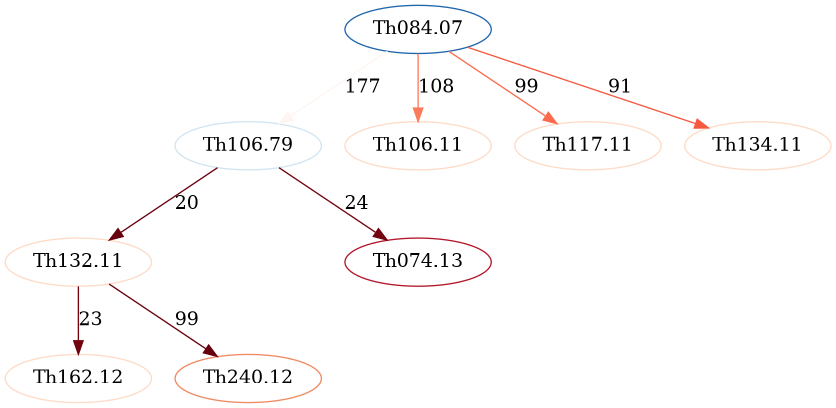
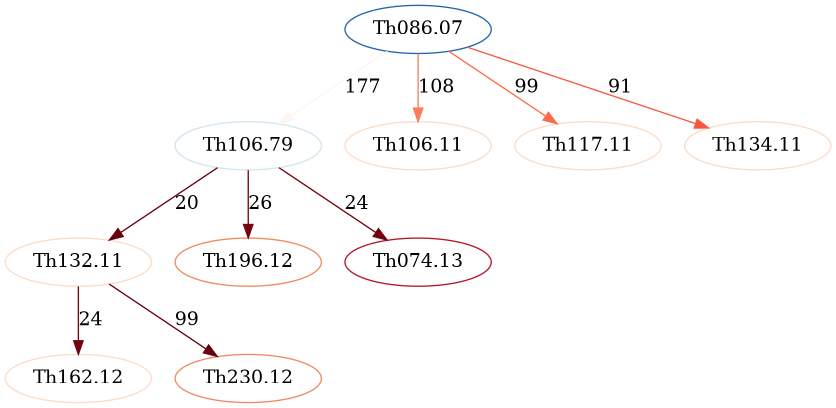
  digraph {
    node [color="#FDDBC7" dates=1461 "label.cex"=1 year=2011]
    edge [color="#67000D"]
-   "Th086.07" [color="#2166AC" dates=0 year=2007 label="Th084.07"]
+   "Th086.07" [color="#2166AC" dates=0 year=2007]
    n2 [color="#D1E5F0" dates=731 label="Th106.79" year=2009]
    "Th106.11"
    "Th117.11"
    "Th134.11"
    "Th132.11"
+   "Th196.12" [color="#EF8A62" dates=1826 year=2012]
    "Th074.13" [color="#B2182B" dates=2192 year=2013]
    "Th162.12" [dates=1826 year=2012]
-   "Th230.12" [color="#EF8A62" dates=1826 year=2012 label="Th240.12"]
+   "Th230.12" [color="#EF8A62" dates=1826 year=2012]
    "Th086.07" -> n2 [color="#FFF5F0" label=177 weight=177]
    "Th086.07" -> "Th106.11" [color="#FB7B5B" label=108 weight=108]
    "Th086.07" -> "Th117.11" [color="#FB6B4B" label=99 weight=99]
    "Th086.07" -> "Th134.11" [color="#F6583F" label=91 weight=91]
    n2 -> "Th132.11" [label=20 weight=20]
+   n2 -> "Th196.12" [color="#76030E" label=26 weight=26]
    n2 -> "Th074.13" [color="#71020E" label=24 weight=24]
-   "Th132.11" -> "Th162.12" [color="#71020E" label=23 weight=23]
+   "Th132.11" -> "Th162.12" [color="#71020E" label=24 weight=23]
    "Th132.11" -> "Th230.12" [label=99 weight=19]
  }
